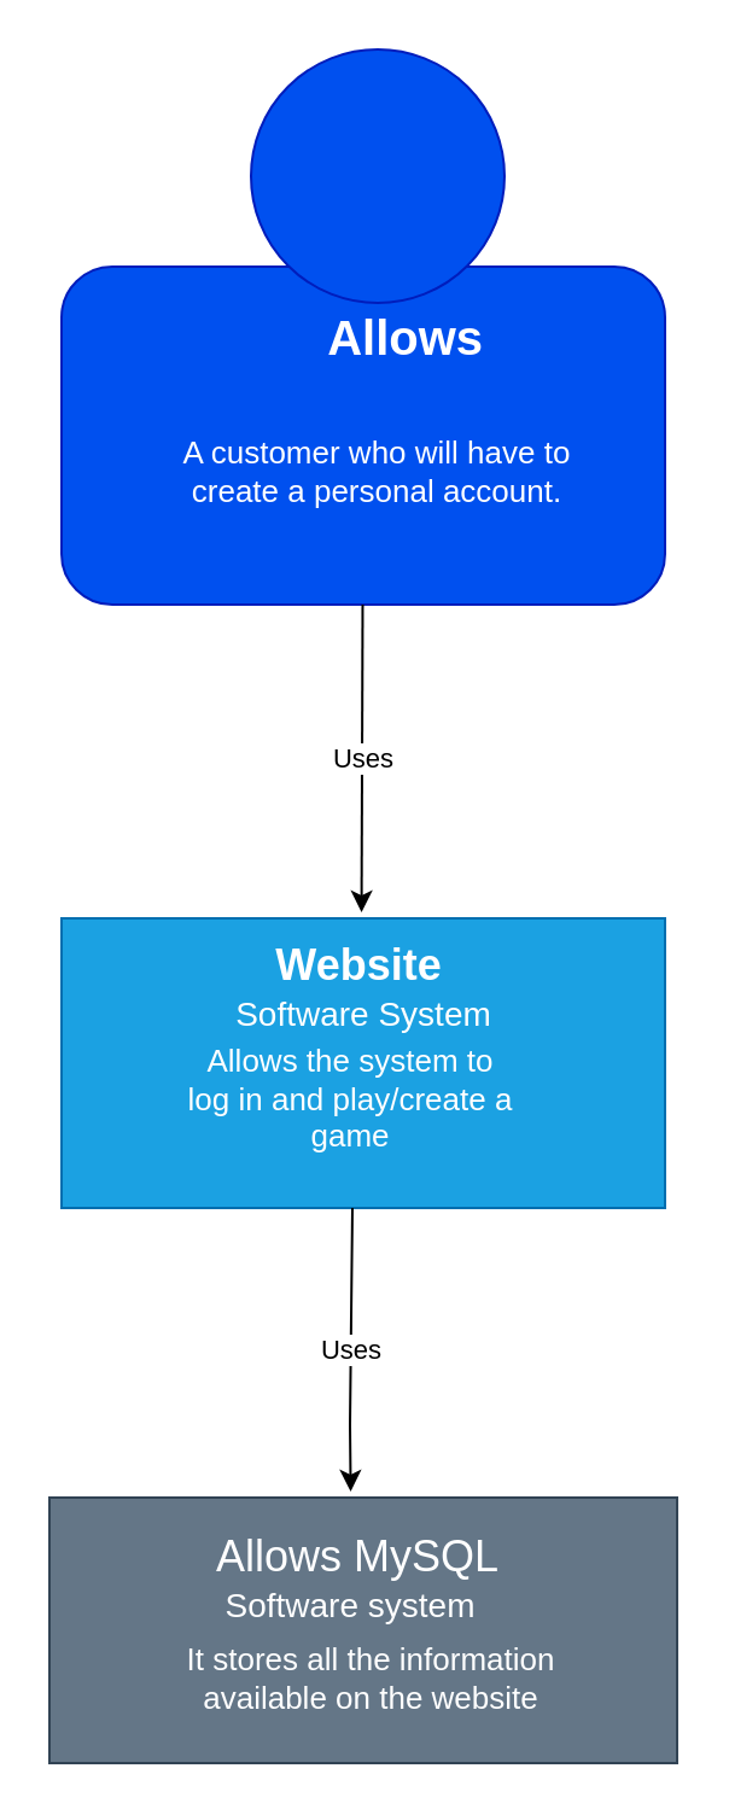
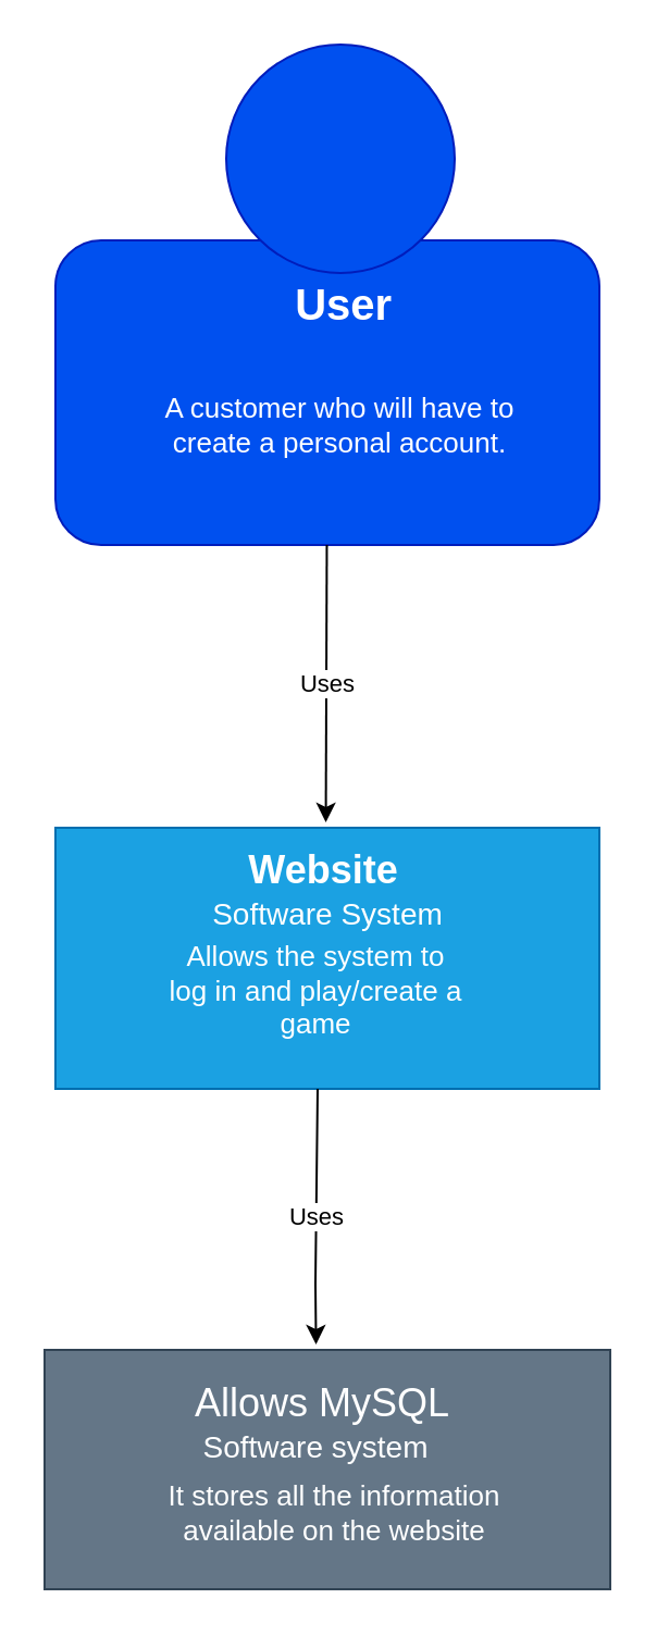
  <mxCell id="0" />
  <mxCell id="1" parent="0" />
  <mxCell id="2" value="" style="rounded=1;whiteSpace=wrap;html=1;fillColor=#0050ef;fontColor=#ffffff;strokeColor=#001DBC;" vertex="1" parent="1"><mxGeometry x="25" y="110" width="250" height="140" as="geometry" /></mxCell>
  <mxCell id="3" value="" style="ellipse;whiteSpace=wrap;html=1;aspect=fixed;fillColor=#0050ef;fontColor=#ffffff;strokeColor=#001DBC;" vertex="1" parent="1"><mxGeometry x="103.5" y="20" width="105" height="105" as="geometry" /></mxCell>
- <mxCell id="4" value="&lt;h1 style=&quot;font-size: 20px;&quot;&gt;&lt;font style=&quot;font-size: 20px;&quot; color=&quot;#ffffff&quot;&gt;&lt;font style=&quot;font-size: 20px;&quot;&gt;&lt;span style=&quot;white-space: pre;&quot;&gt;&#09;&amp;nbsp;&lt;/span&gt;&amp;nbsp;Allows&lt;/font&gt;&lt;/font&gt;&lt;/h1&gt;&lt;div style=&quot;font-size: 20px;&quot;&gt;&lt;br&gt;&lt;/div&gt;" style="text;html=1;strokeColor=none;fillColor=none;spacing=5;spacingTop=-20;whiteSpace=wrap;overflow=hidden;rounded=0;" vertex="1" parent="1"><mxGeometry x="75" y="125" width="190" height="120" as="geometry" /></mxCell>
+ <mxCell id="4" value="&lt;h1 style=&quot;font-size: 20px;&quot;&gt;&lt;font style=&quot;font-size: 20px;&quot; color=&quot;#ffffff&quot;&gt;&lt;font style=&quot;font-size: 20px;&quot;&gt;&lt;span style=&quot;white-space: pre;&quot;&gt;&#09;&amp;nbsp;&lt;/span&gt;&amp;nbsp;User&lt;/font&gt;&lt;/font&gt;&lt;/h1&gt;&lt;div style=&quot;font-size: 20px;&quot;&gt;&lt;br&gt;&lt;/div&gt;" style="text;html=1;strokeColor=none;fillColor=none;spacing=5;spacingTop=-20;whiteSpace=wrap;overflow=hidden;rounded=0;" vertex="1" parent="1"><mxGeometry x="75" y="125" width="190" height="120" as="geometry" /></mxCell>
  <mxCell id="5" value="" style="endArrow=classic;html=1;rounded=0;entryX=0.478;entryY=-0.023;entryDx=0;entryDy=0;entryPerimeter=0;" edge="1" parent="1" source="2"><mxGeometry relative="1" as="geometry"><mxPoint x="85" y="500" as="sourcePoint" /><mxPoint x="149.28" y="377.47" as="targetPoint" /></mxGeometry></mxCell>
  <mxCell id="6" value="Uses&lt;br&gt;" style="edgeLabel;resizable=0;html=1;align=center;verticalAlign=middle;" connectable="0" vertex="1" parent="5"><mxGeometry relative="1" as="geometry" /></mxCell>
  <mxCell id="7" value="" style="rounded=0;whiteSpace=wrap;html=1;fillColor=#1ba1e2;fontColor=#ffffff;strokeColor=#006EAF;" vertex="1" parent="1"><mxGeometry x="25" y="380" width="250" height="120" as="geometry" /></mxCell>
  <mxCell id="8" value="&lt;h1 style=&quot;border-color: var(--border-color); text-align: left;&quot;&gt;&lt;font color=&quot;#ffffff&quot; style=&quot;border-color: var(--border-color); font-size: 18px;&quot;&gt;&lt;span style=&quot;white-space: pre;&quot;&gt;&amp;nbsp;&amp;nbsp;&amp;nbsp;&amp;nbsp;&lt;/span&gt;Website&lt;/font&gt;&lt;/h1&gt;&lt;h1 style=&quot;border-color: var(--border-color); text-align: left;&quot;&gt;&lt;br&gt;&lt;/h1&gt;" style="text;html=1;strokeColor=none;fillColor=none;align=center;verticalAlign=middle;whiteSpace=wrap;rounded=0;" vertex="1" parent="1"><mxGeometry x="54" y="370" width="169" height="100" as="geometry" /></mxCell>
  <mxCell id="9" value="&lt;font color=&quot;#ffffff&quot; style=&quot;font-size: 14px;&quot;&gt;Software System&lt;/font&gt;" style="text;html=1;strokeColor=none;fillColor=none;align=center;verticalAlign=middle;whiteSpace=wrap;rounded=0;" vertex="1" parent="1"><mxGeometry x="91.5" y="405" width="117" height="30" as="geometry" /></mxCell>
  <mxCell id="10" value="&lt;font style=&quot;font-size: 13px;&quot; color=&quot;#ffffff&quot;&gt;Allows the system to log in and play/create a game&lt;/font&gt;" style="text;html=1;strokeColor=none;fillColor=none;align=center;verticalAlign=middle;whiteSpace=wrap;rounded=0;" vertex="1" parent="1"><mxGeometry x="75" y="435" width="140" height="40" as="geometry" /></mxCell>
  <mxCell id="11" value="" style="endArrow=classic;html=1;rounded=0;entryX=0.478;entryY=-0.023;entryDx=0;entryDy=0;entryPerimeter=0;" edge="1" parent="1"><mxGeometry relative="1" as="geometry"><mxPoint x="145.5" y="500" as="sourcePoint" /><mxPoint x="144.78" y="617.47" as="targetPoint" /><Array as="points"><mxPoint x="144.5" y="590" /></Array></mxGeometry></mxCell>
  <mxCell id="12" value="Uses&lt;br&gt;" style="edgeLabel;resizable=0;html=1;align=center;verticalAlign=middle;" connectable="0" vertex="1" parent="11"><mxGeometry relative="1" as="geometry" /></mxCell>
  <mxCell id="13" value="" style="rounded=0;whiteSpace=wrap;html=1;fillColor=#647687;strokeColor=#314354;fontColor=#ffffff;" vertex="1" parent="1"><mxGeometry x="20" y="620" width="260" height="110" as="geometry" /></mxCell>
  <mxCell id="14" value="&lt;font color=&quot;#ffffff&quot; style=&quot;font-size: 18px;&quot;&gt;Allows MySQL&lt;/font&gt;" style="text;html=1;strokeColor=none;fillColor=none;align=center;verticalAlign=middle;whiteSpace=wrap;rounded=0;" vertex="1" parent="1"><mxGeometry x="73" y="630" width="150" height="30" as="geometry" /></mxCell>
  <mxCell id="15" value="&lt;font color=&quot;#ffffff&quot; style=&quot;font-size: 14px;&quot;&gt;Software system&lt;/font&gt;" style="text;html=1;strokeColor=none;fillColor=none;align=center;verticalAlign=middle;whiteSpace=wrap;rounded=0;" vertex="1" parent="1"><mxGeometry x="91.5" y="650" width="106" height="30" as="geometry" /></mxCell>
  <mxCell id="16" value="&lt;font style=&quot;font-size: 13px;&quot; color=&quot;#ffffff&quot;&gt;A customer who will have to create a personal account.&lt;/font&gt;" style="text;html=1;strokeColor=none;fillColor=none;align=center;verticalAlign=middle;whiteSpace=wrap;rounded=0;" vertex="1" parent="1"><mxGeometry x="66" y="180" width="180" height="30" as="geometry" /></mxCell>
  <mxCell id="17" value="&lt;font style=&quot;font-size: 13px;&quot; color=&quot;#ffffff&quot;&gt;It stores all the information available on the website&lt;/font&gt;" style="text;html=1;strokeColor=none;fillColor=none;align=center;verticalAlign=middle;whiteSpace=wrap;rounded=0;" vertex="1" parent="1"><mxGeometry x="71.38" y="680" width="165.25" height="30" as="geometry" /></mxCell>
